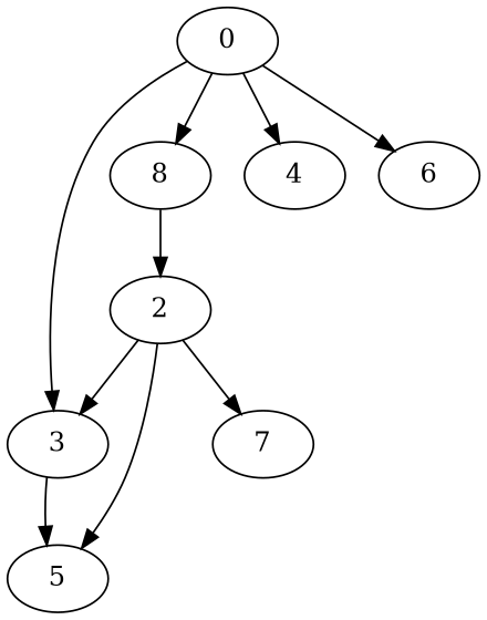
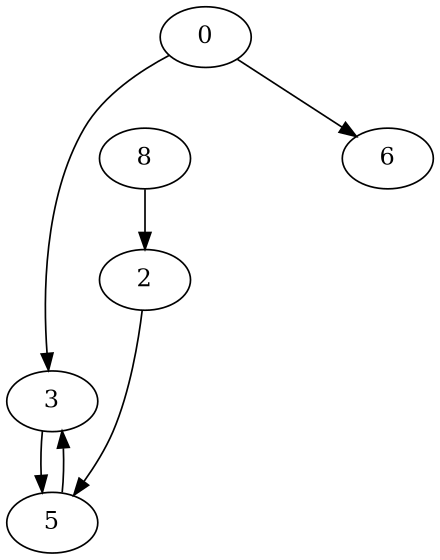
  digraph {
    n1 [label=8]
    0
    3
-   4
    6
    2
    5
-   7
    n1 -> 2
-   0 -> n1
    0 -> 3
-   0 -> 4
    0 -> 6
    3 -> 5
    2 -> 5
-   2 -> 7
-   2 -> 3
+   5 -> 3
  }
